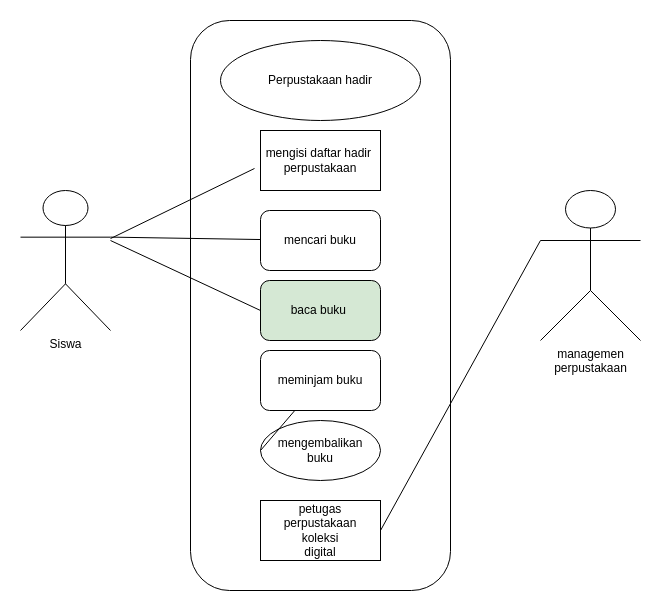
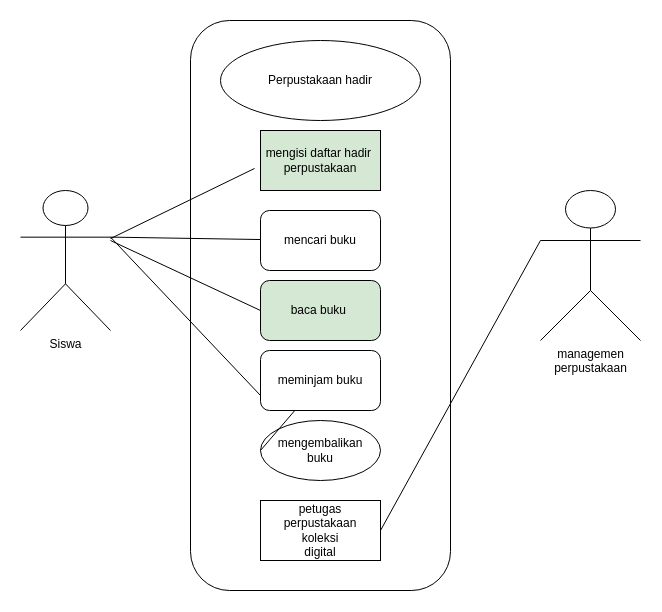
  <mxCell id="0" />
  <mxCell id="1" parent="0" />
  <mxCell id="2" value="" style="rounded=1;whiteSpace=wrap;html=1;direction=south;" vertex="1" parent="1"><mxGeometry x="190" y="20" width="260" height="570" as="geometry" /></mxCell>
  <mxCell id="3" value="Perpustakaan hadir&lt;br&gt;" style="ellipse;whiteSpace=wrap;html=1;" parent="1" vertex="1"><mxGeometry x="220" y="40" width="200" height="80" as="geometry" /></mxCell>
  <mxCell id="4" value="mencari buku" style="rounded=1;whiteSpace=wrap;html=1;" parent="1" vertex="1"><mxGeometry x="260" y="210" width="120" height="60" as="geometry" /></mxCell>
  <mxCell id="5" value="baca buku&amp;nbsp;" style="rounded=1;whiteSpace=wrap;html=1;fillColor=#d5e8d4;" parent="1" vertex="1"><mxGeometry x="260" y="280" width="120" height="60" as="geometry" /></mxCell>
  <mxCell id="6" value="meminjam buku" style="rounded=1;whiteSpace=wrap;html=1;" parent="1" vertex="1"><mxGeometry x="260" y="350" width="120" height="60" as="geometry" /></mxCell>
  <mxCell id="7" value="mengembalikan&lt;br&gt;buku" style="ellipse;whiteSpace=wrap;html=1;" parent="1" vertex="1"><mxGeometry x="260" y="420" width="120" height="60" as="geometry" /></mxCell>
  <mxCell id="8" value="petugas perpustakaan&lt;br&gt;koleksi&lt;br&gt;digital" style="rounded=0;whiteSpace=wrap;html=1;" parent="1" vertex="1"><mxGeometry x="260" y="500" width="120" height="60" as="geometry" /></mxCell>
- <mxCell id="9" value="mengisi daftar hadir&amp;nbsp;&lt;br&gt;perpustakaan" style="rounded=0;whiteSpace=wrap;html=1;" parent="1" vertex="1"><mxGeometry x="260" y="130" width="120" height="60" as="geometry" /></mxCell>
+ <mxCell id="9" value="mengisi daftar hadir&amp;nbsp;&lt;br&gt;perpustakaan" style="rounded=0;whiteSpace=wrap;html=1;fillColor=#d5e8d4;" parent="1" vertex="1"><mxGeometry x="260" y="130" width="120" height="60" as="geometry" /></mxCell>
  <mxCell id="10" value="Siswa" style="shape=umlActor;verticalLabelPosition=bottom;verticalAlign=top;html=1;outlineConnect=0;" vertex="1" parent="1"><mxGeometry x="20" y="190" width="90" height="140" as="geometry" /></mxCell>
  <mxCell id="11" value="" style="endArrow=none;html=1;rounded=0;entryX=-0.05;entryY=0.633;entryDx=0;entryDy=0;entryPerimeter=0;" edge="1" parent="1" source="10" target="9"><mxGeometry width="50" height="50" relative="1" as="geometry"><mxPoint x="120" y="290" as="sourcePoint" /><mxPoint x="170" y="240" as="targetPoint" /></mxGeometry></mxCell>
  <mxCell id="12" value="" style="endArrow=none;html=1;rounded=0;entryX=1;entryY=0.333;entryDx=0;entryDy=0;entryPerimeter=0;" edge="1" parent="1" source="4" target="10"><mxGeometry width="50" height="50" relative="1" as="geometry"><mxPoint x="110" y="290" as="sourcePoint" /><mxPoint x="160" y="240" as="targetPoint" /></mxGeometry></mxCell>
  <mxCell id="13" value="" style="endArrow=none;html=1;rounded=0;entryX=0;entryY=0.5;entryDx=0;entryDy=0;" edge="1" parent="1" target="5"><mxGeometry width="50" height="50" relative="1" as="geometry"><mxPoint x="110" y="240" as="sourcePoint" /><mxPoint x="180.711" y="260" as="targetPoint" /></mxGeometry></mxCell>
+ <mxCell id="14" value="" style="endArrow=none;html=1;rounded=0;exitX=1;exitY=0.333;exitDx=0;exitDy=0;exitPerimeter=0;entryX=0;entryY=0.75;entryDx=0;entryDy=0;" edge="1" parent="1" source="10" target="6"><mxGeometry width="50" height="50" relative="1" as="geometry"><mxPoint x="90" y="320" as="sourcePoint" /><mxPoint x="140" y="270" as="targetPoint" /></mxGeometry></mxCell>
  <mxCell id="15" value="" style="endArrow=none;html=1;rounded=0;exitX=0;exitY=0.5;exitDx=0;exitDy=0;" edge="1" parent="1" source="7" target="6"><mxGeometry width="50" height="50" relative="1" as="geometry"><mxPoint x="110" y="390" as="sourcePoint" /><mxPoint x="160" y="340" as="targetPoint" /></mxGeometry></mxCell>
  <mxCell id="16" value="managemen&lt;br&gt;perpustakaan&lt;br&gt;" style="shape=umlActor;verticalLabelPosition=bottom;verticalAlign=top;html=1;outlineConnect=0;" vertex="1" parent="1"><mxGeometry x="540" y="190" width="100" height="150" as="geometry" /></mxCell>
  <mxCell id="17" value="" style="endArrow=none;html=1;rounded=0;exitX=1;exitY=0.5;exitDx=0;exitDy=0;entryX=0;entryY=0.333;entryDx=0;entryDy=0;entryPerimeter=0;" edge="1" parent="1" source="8" target="16"><mxGeometry width="50" height="50" relative="1" as="geometry"><mxPoint x="500" y="340" as="sourcePoint" /><mxPoint x="550" y="290" as="targetPoint" /></mxGeometry></mxCell>
